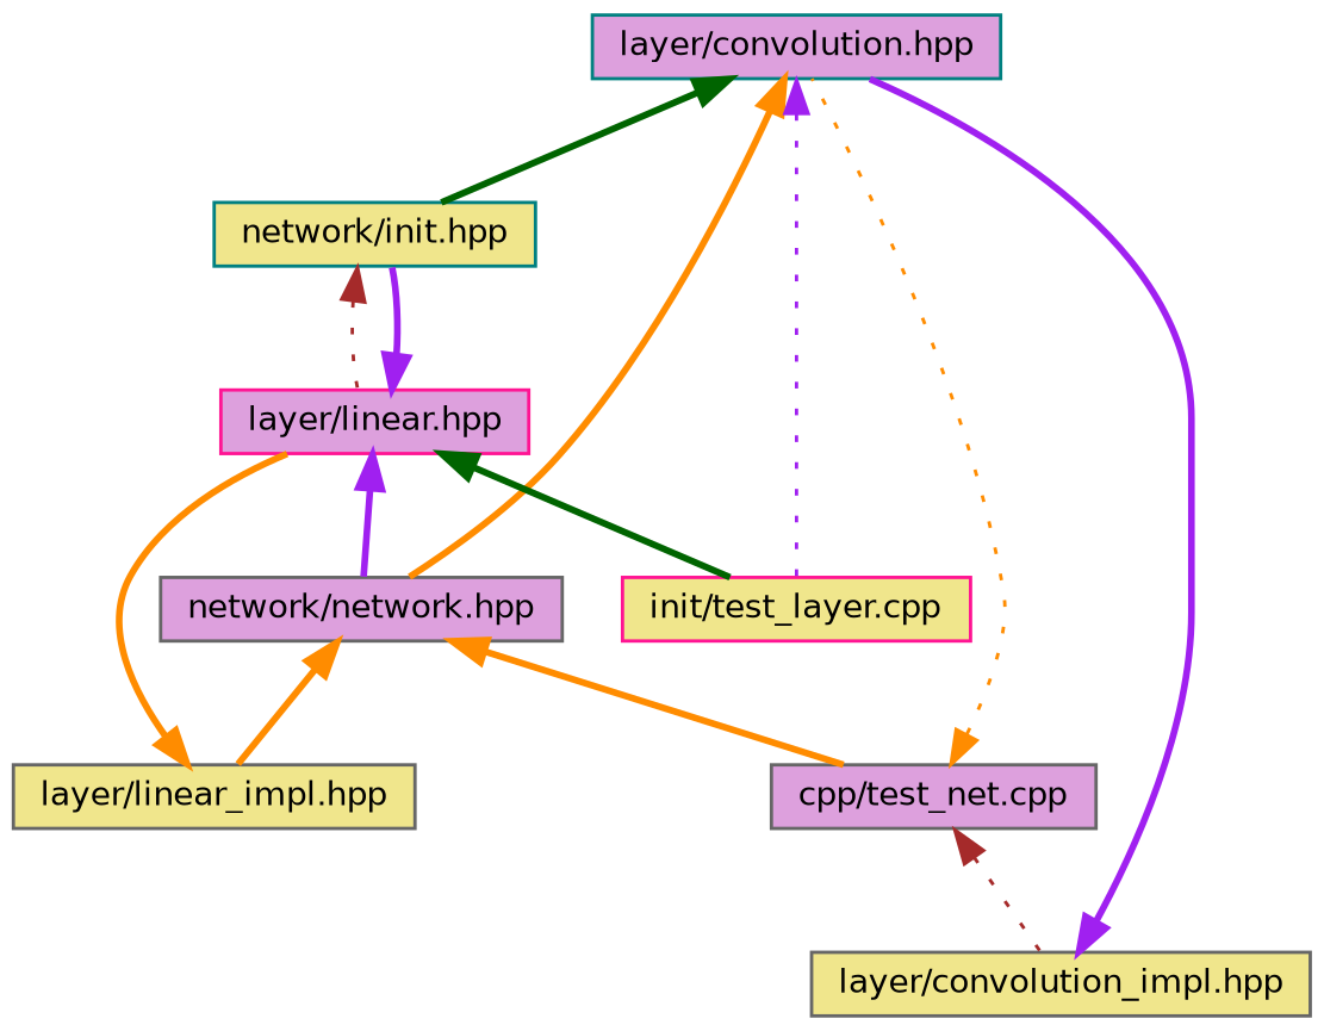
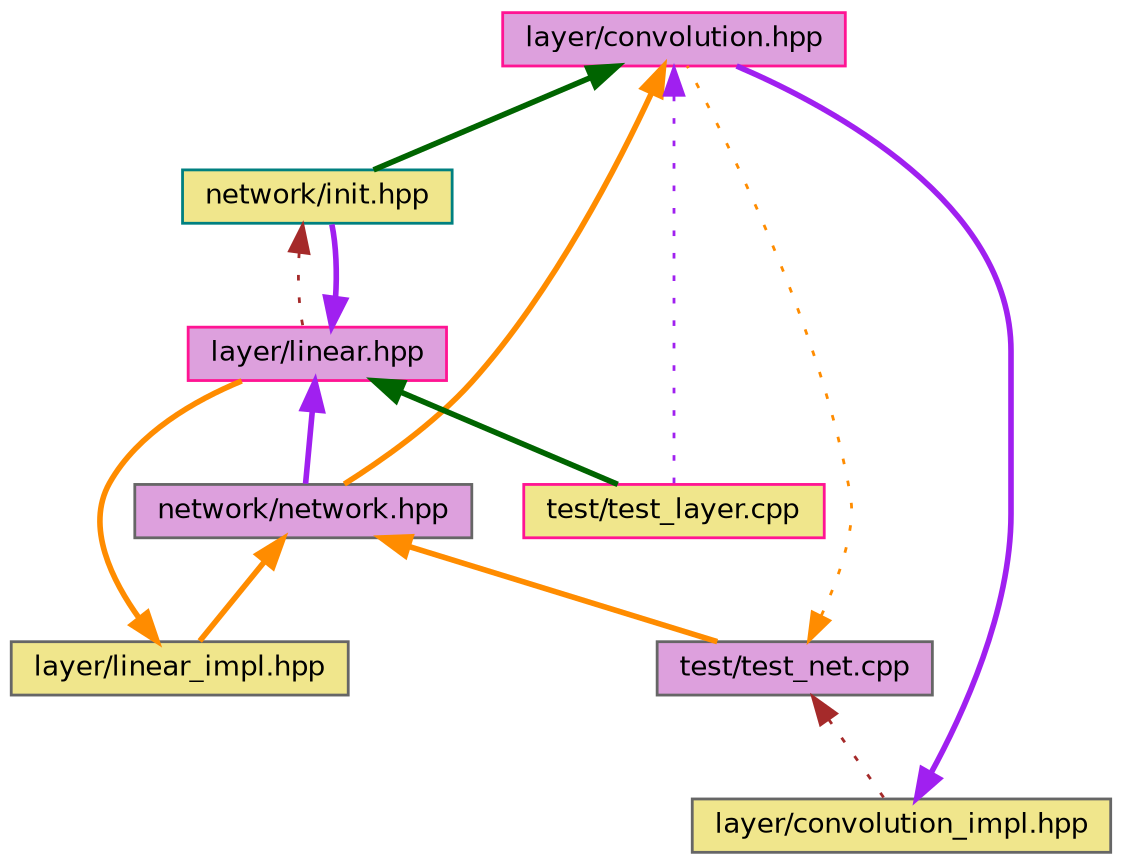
  digraph {
    node [color=gray40 fillcolor=plum fontname=Helvetica fontsize=10 shape=record style=filled]
    edge [color=darkorange dir=back fontname=Helvetica fontsize=10 labelfontname=Helvetica labelfontsize=10 style=bold]
-   n1 [color=teal fontcolor=black height=0.2 label="layer/convolution.hpp" width=0.4]
+   n1 [color=deeppink fontcolor=black height=0.2 label="layer/convolution.hpp" width=0.4]
    n2 [color=teal fillcolor=khaki height=0.2 label="network/init.hpp" width=0.4]
    n3 [height=0.2 label="network/network.hpp" width=0.4]
-   n4 [color=deeppink fillcolor=khaki height=0.2 label="init/test_layer.cpp" width=0.4]
+   n4 [color=deeppink fillcolor=khaki height=0.2 label="test/test_layer.cpp" width=0.4]
    n5 [color=deeppink height=0.2 label="layer/linear.hpp" width=0.4]
    n6 [fillcolor=khaki height=0.2 label="layer/linear_impl.hpp" width=0.4]
-   n7 [height=0.2 label="cpp/test_net.cpp" width=0.4]
+   n7 [height=0.2 label="test/test_net.cpp" width=0.4]
    n8 [fillcolor=khaki height=0.2 label="layer/convolution_impl.hpp" width=0.4]
    n1 -> n2 [color=darkgreen]
    n1 -> n3
    n1 -> n4 [color=purple style=dotted]
    n2 -> n5 [color=brown style=dotted]
    n3 -> n6
    n3 -> n7
    n5 -> n2 [color=purple]
    n5 -> n3 [color=purple]
    n5 -> n4 [color=darkgreen]
    n6 -> n5
    n7 -> n1 [style=dotted]
    n7 -> n8 [color=brown style=dotted]
    n8 -> n1 [color=purple]
  }
